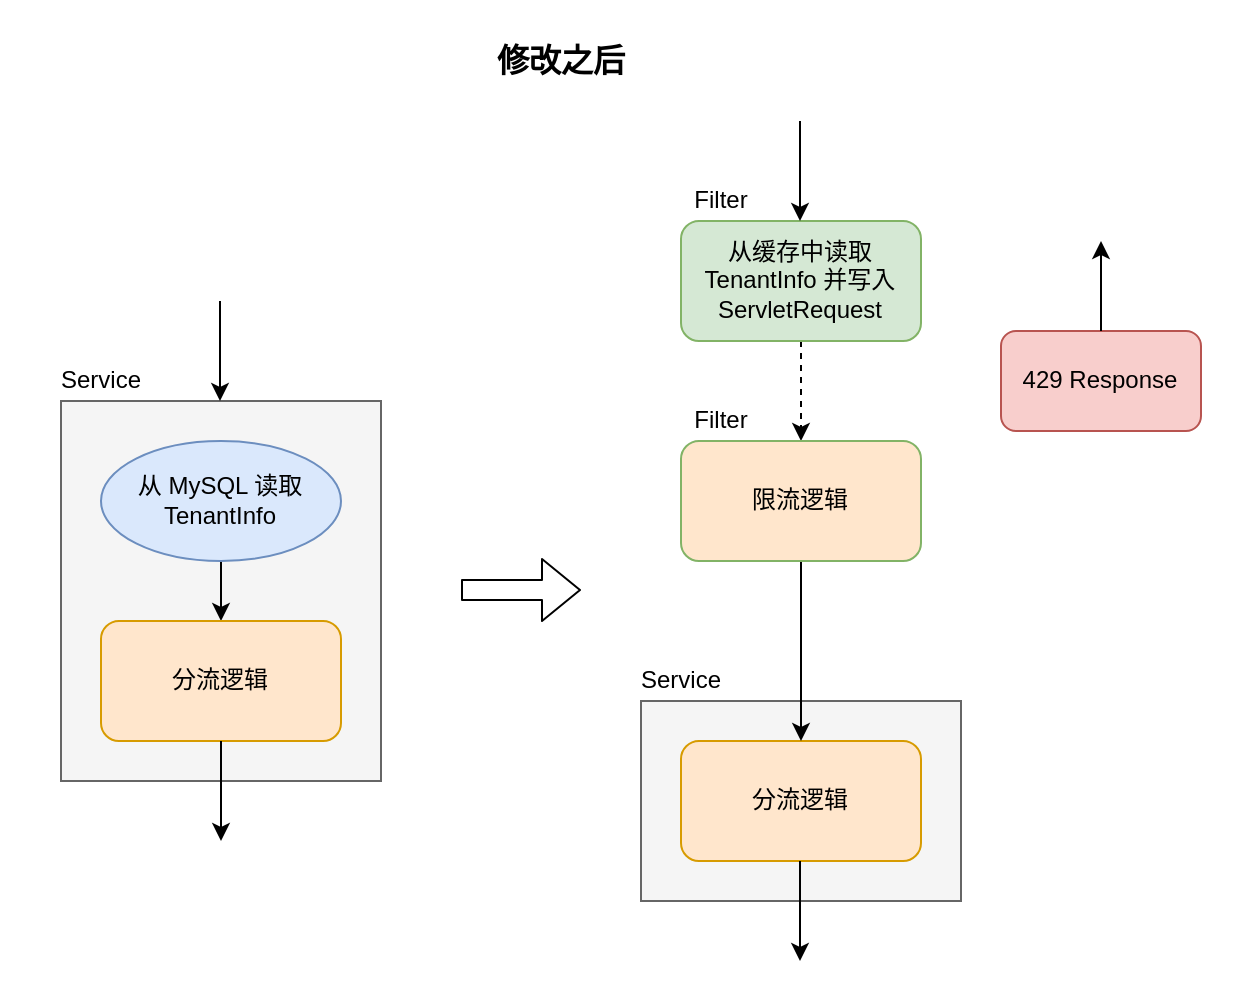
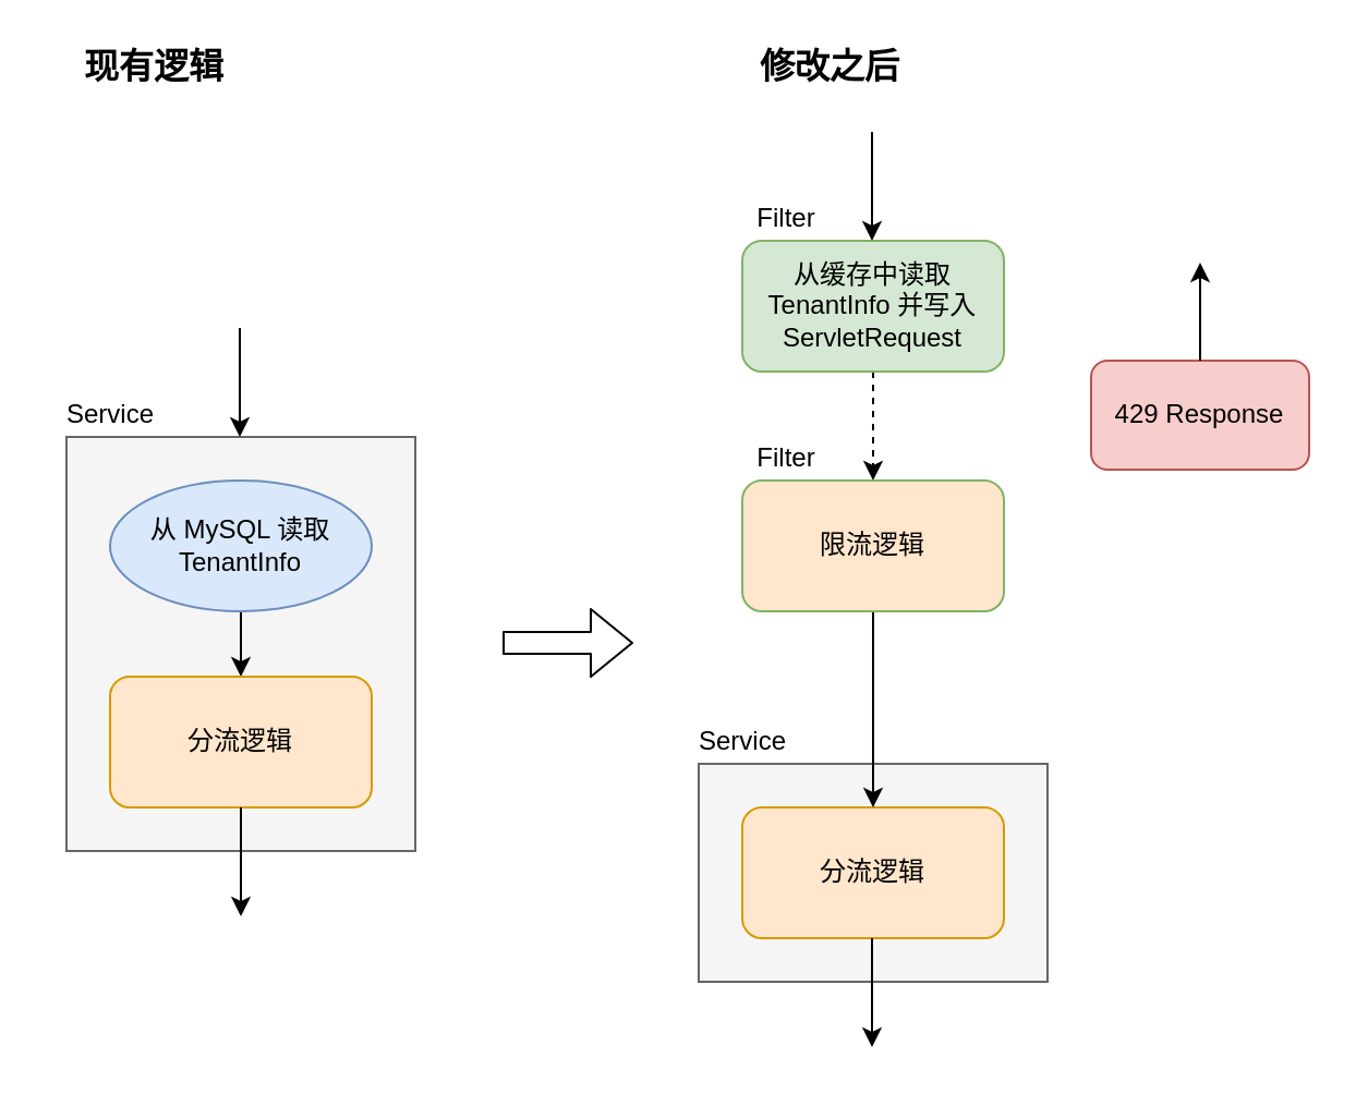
  <mxCell id="0" />
  <mxCell id="1" parent="0" />
  <mxCell id="2" value="" style="rounded=0;whiteSpace=wrap;html=1;fillColor=#f5f5f5;strokeColor=#666666;fontColor=#333333;" vertex="1" parent="1"><mxGeometry x="30" y="200" width="160" height="190" as="geometry" /></mxCell>
  <mxCell id="3" value="" style="edgeStyle=orthogonalEdgeStyle;rounded=0;orthogonalLoop=1;jettySize=auto;html=1;" edge="1" parent="1" source="4" target="5"><mxGeometry relative="1" as="geometry" /></mxCell>
  <mxCell id="4" value="从 MySQL 读取 TenantInfo" style="ellipse;whiteSpace=wrap;html=1;fillColor=#dae8fc;strokeColor=#6c8ebf;" vertex="1" parent="1"><mxGeometry x="50" y="220" width="120" height="60" as="geometry" /></mxCell>
  <mxCell id="5" value="分流逻辑" style="whiteSpace=wrap;html=1;rounded=1;strokeColor=#d79b00;fillColor=#ffe6cc;" vertex="1" parent="1"><mxGeometry x="50" y="310" width="120" height="60" as="geometry" /></mxCell>
  <mxCell id="6" value="Service" style="text;html=1;align=center;verticalAlign=middle;resizable=0;points=[];autosize=1;" vertex="1" parent="1"><mxGeometry x="20" y="180" width="60" height="20" as="geometry" /></mxCell>
  <mxCell id="7" value="" style="rounded=0;whiteSpace=wrap;html=1;fillColor=#f5f5f5;strokeColor=#666666;fontColor=#333333;" vertex="1" parent="1"><mxGeometry x="320" y="350" width="160" height="100" as="geometry" /></mxCell>
  <mxCell id="8" value="分流逻辑" style="whiteSpace=wrap;html=1;rounded=1;strokeColor=#d79b00;fillColor=#ffe6cc;" vertex="1" parent="1"><mxGeometry x="340" y="370" width="120" height="60" as="geometry" /></mxCell>
  <mxCell id="9" value="Service" style="text;html=1;align=center;verticalAlign=middle;resizable=0;points=[];autosize=1;" vertex="1" parent="1"><mxGeometry x="310" y="330" width="60" height="20" as="geometry" /></mxCell>
  <mxCell id="10" value="" style="edgeStyle=orthogonalEdgeStyle;rounded=0;orthogonalLoop=1;jettySize=auto;html=1;dashed=1;" edge="1" parent="1" source="11" target="13"><mxGeometry relative="1" as="geometry" /></mxCell>
  <mxCell id="11" value="从缓存中读取 TenantInfo 并写入 ServletRequest" style="rounded=1;whiteSpace=wrap;html=1;fillColor=#d5e8d4;strokeColor=#82b366;" vertex="1" parent="1"><mxGeometry x="340" y="110" width="120" height="60" as="geometry" /></mxCell>
  <mxCell id="12" style="edgeStyle=orthogonalEdgeStyle;rounded=0;orthogonalLoop=1;jettySize=auto;html=1;exitX=0.5;exitY=1;exitDx=0;exitDy=0;entryX=0.5;entryY=0;entryDx=0;entryDy=0;" edge="1" parent="1" source="13" target="8"><mxGeometry relative="1" as="geometry"><mxPoint x="400" y="370" as="targetPoint" /></mxGeometry></mxCell>
  <mxCell id="13" value="限流逻辑" style="whiteSpace=wrap;html=1;rounded=1;strokeColor=#82b366;fillColor=#ffe6cc;" vertex="1" parent="1"><mxGeometry x="340" y="220" width="120" height="60" as="geometry" /></mxCell>
  <mxCell id="14" value="Filter" style="text;html=1;align=center;verticalAlign=middle;resizable=0;points=[];autosize=1;" vertex="1" parent="1"><mxGeometry x="340" y="90" width="40" height="20" as="geometry" /></mxCell>
  <mxCell id="15" value="Filter" style="text;html=1;align=center;verticalAlign=middle;resizable=0;points=[];autosize=1;" vertex="1" parent="1"><mxGeometry x="340" y="200" width="40" height="20" as="geometry" /></mxCell>
  <mxCell id="16" value="" style="shape=flexArrow;endArrow=classic;html=1;" edge="1" parent="1"><mxGeometry width="50" height="50" relative="1" as="geometry"><mxPoint x="230" y="294.5" as="sourcePoint" /><mxPoint x="290" y="294.5" as="targetPoint" /></mxGeometry></mxCell>
  <mxCell id="17" value="429 Response" style="whiteSpace=wrap;html=1;rounded=1;strokeColor=#b85450;fillColor=#f8cecc;" vertex="1" parent="1"><mxGeometry x="500" y="165" width="100" height="50" as="geometry" /></mxCell>
  <mxCell id="18" value="" style="edgeStyle=orthogonalEdgeStyle;rounded=0;orthogonalLoop=1;jettySize=auto;html=1;" edge="1" parent="1"><mxGeometry relative="1" as="geometry"><mxPoint x="109.5" y="150" as="sourcePoint" /><mxPoint x="109.5" y="200" as="targetPoint" /></mxGeometry></mxCell>
  <mxCell id="19" value="" style="edgeStyle=orthogonalEdgeStyle;rounded=0;orthogonalLoop=1;jettySize=auto;html=1;" edge="1" parent="1"><mxGeometry relative="1" as="geometry"><mxPoint x="110" y="370" as="sourcePoint" /><mxPoint x="110" y="420" as="targetPoint" /></mxGeometry></mxCell>
  <mxCell id="20" value="" style="edgeStyle=orthogonalEdgeStyle;rounded=0;orthogonalLoop=1;jettySize=auto;html=1;" edge="1" parent="1"><mxGeometry relative="1" as="geometry"><mxPoint x="399.5" y="60" as="sourcePoint" /><mxPoint x="399.5" y="110" as="targetPoint" /></mxGeometry></mxCell>
  <mxCell id="21" value="" style="edgeStyle=orthogonalEdgeStyle;rounded=0;orthogonalLoop=1;jettySize=auto;html=1;exitX=0.5;exitY=0;exitDx=0;exitDy=0;" edge="1" parent="1" source="17"><mxGeometry relative="1" as="geometry"><mxPoint x="409.5" y="70" as="sourcePoint" /><mxPoint x="550" y="120" as="targetPoint" /></mxGeometry></mxCell>
  <mxCell id="22" value="" style="edgeStyle=orthogonalEdgeStyle;rounded=0;orthogonalLoop=1;jettySize=auto;html=1;" edge="1" parent="1"><mxGeometry relative="1" as="geometry"><mxPoint x="399.5" y="430" as="sourcePoint" /><mxPoint x="399.5" y="480" as="targetPoint" /></mxGeometry></mxCell>
- <mxCell id="24" value="修改之后" style="text;html=1;align=center;verticalAlign=middle;resizable=0;points=[];autosize=1;fontSize=16;fontStyle=1" vertex="1" parent="1"><mxGeometry x="240" y="20" width="80" height="20" as="geometry" /></mxCell>
+ <mxCell id="23" value="现有逻辑" style="text;html=1;align=center;verticalAlign=middle;resizable=0;points=[];autosize=1;fontSize=16;fontStyle=1" vertex="1" parent="1"><mxGeometry x="30" y="20" width="80" height="20" as="geometry" /></mxCell>
+ <mxCell id="24" value="修改之后" style="text;html=1;align=center;verticalAlign=middle;resizable=0;points=[];autosize=1;fontSize=16;fontStyle=1" vertex="1" parent="1"><mxGeometry x="340" y="20" width="80" height="20" as="geometry" /></mxCell>
